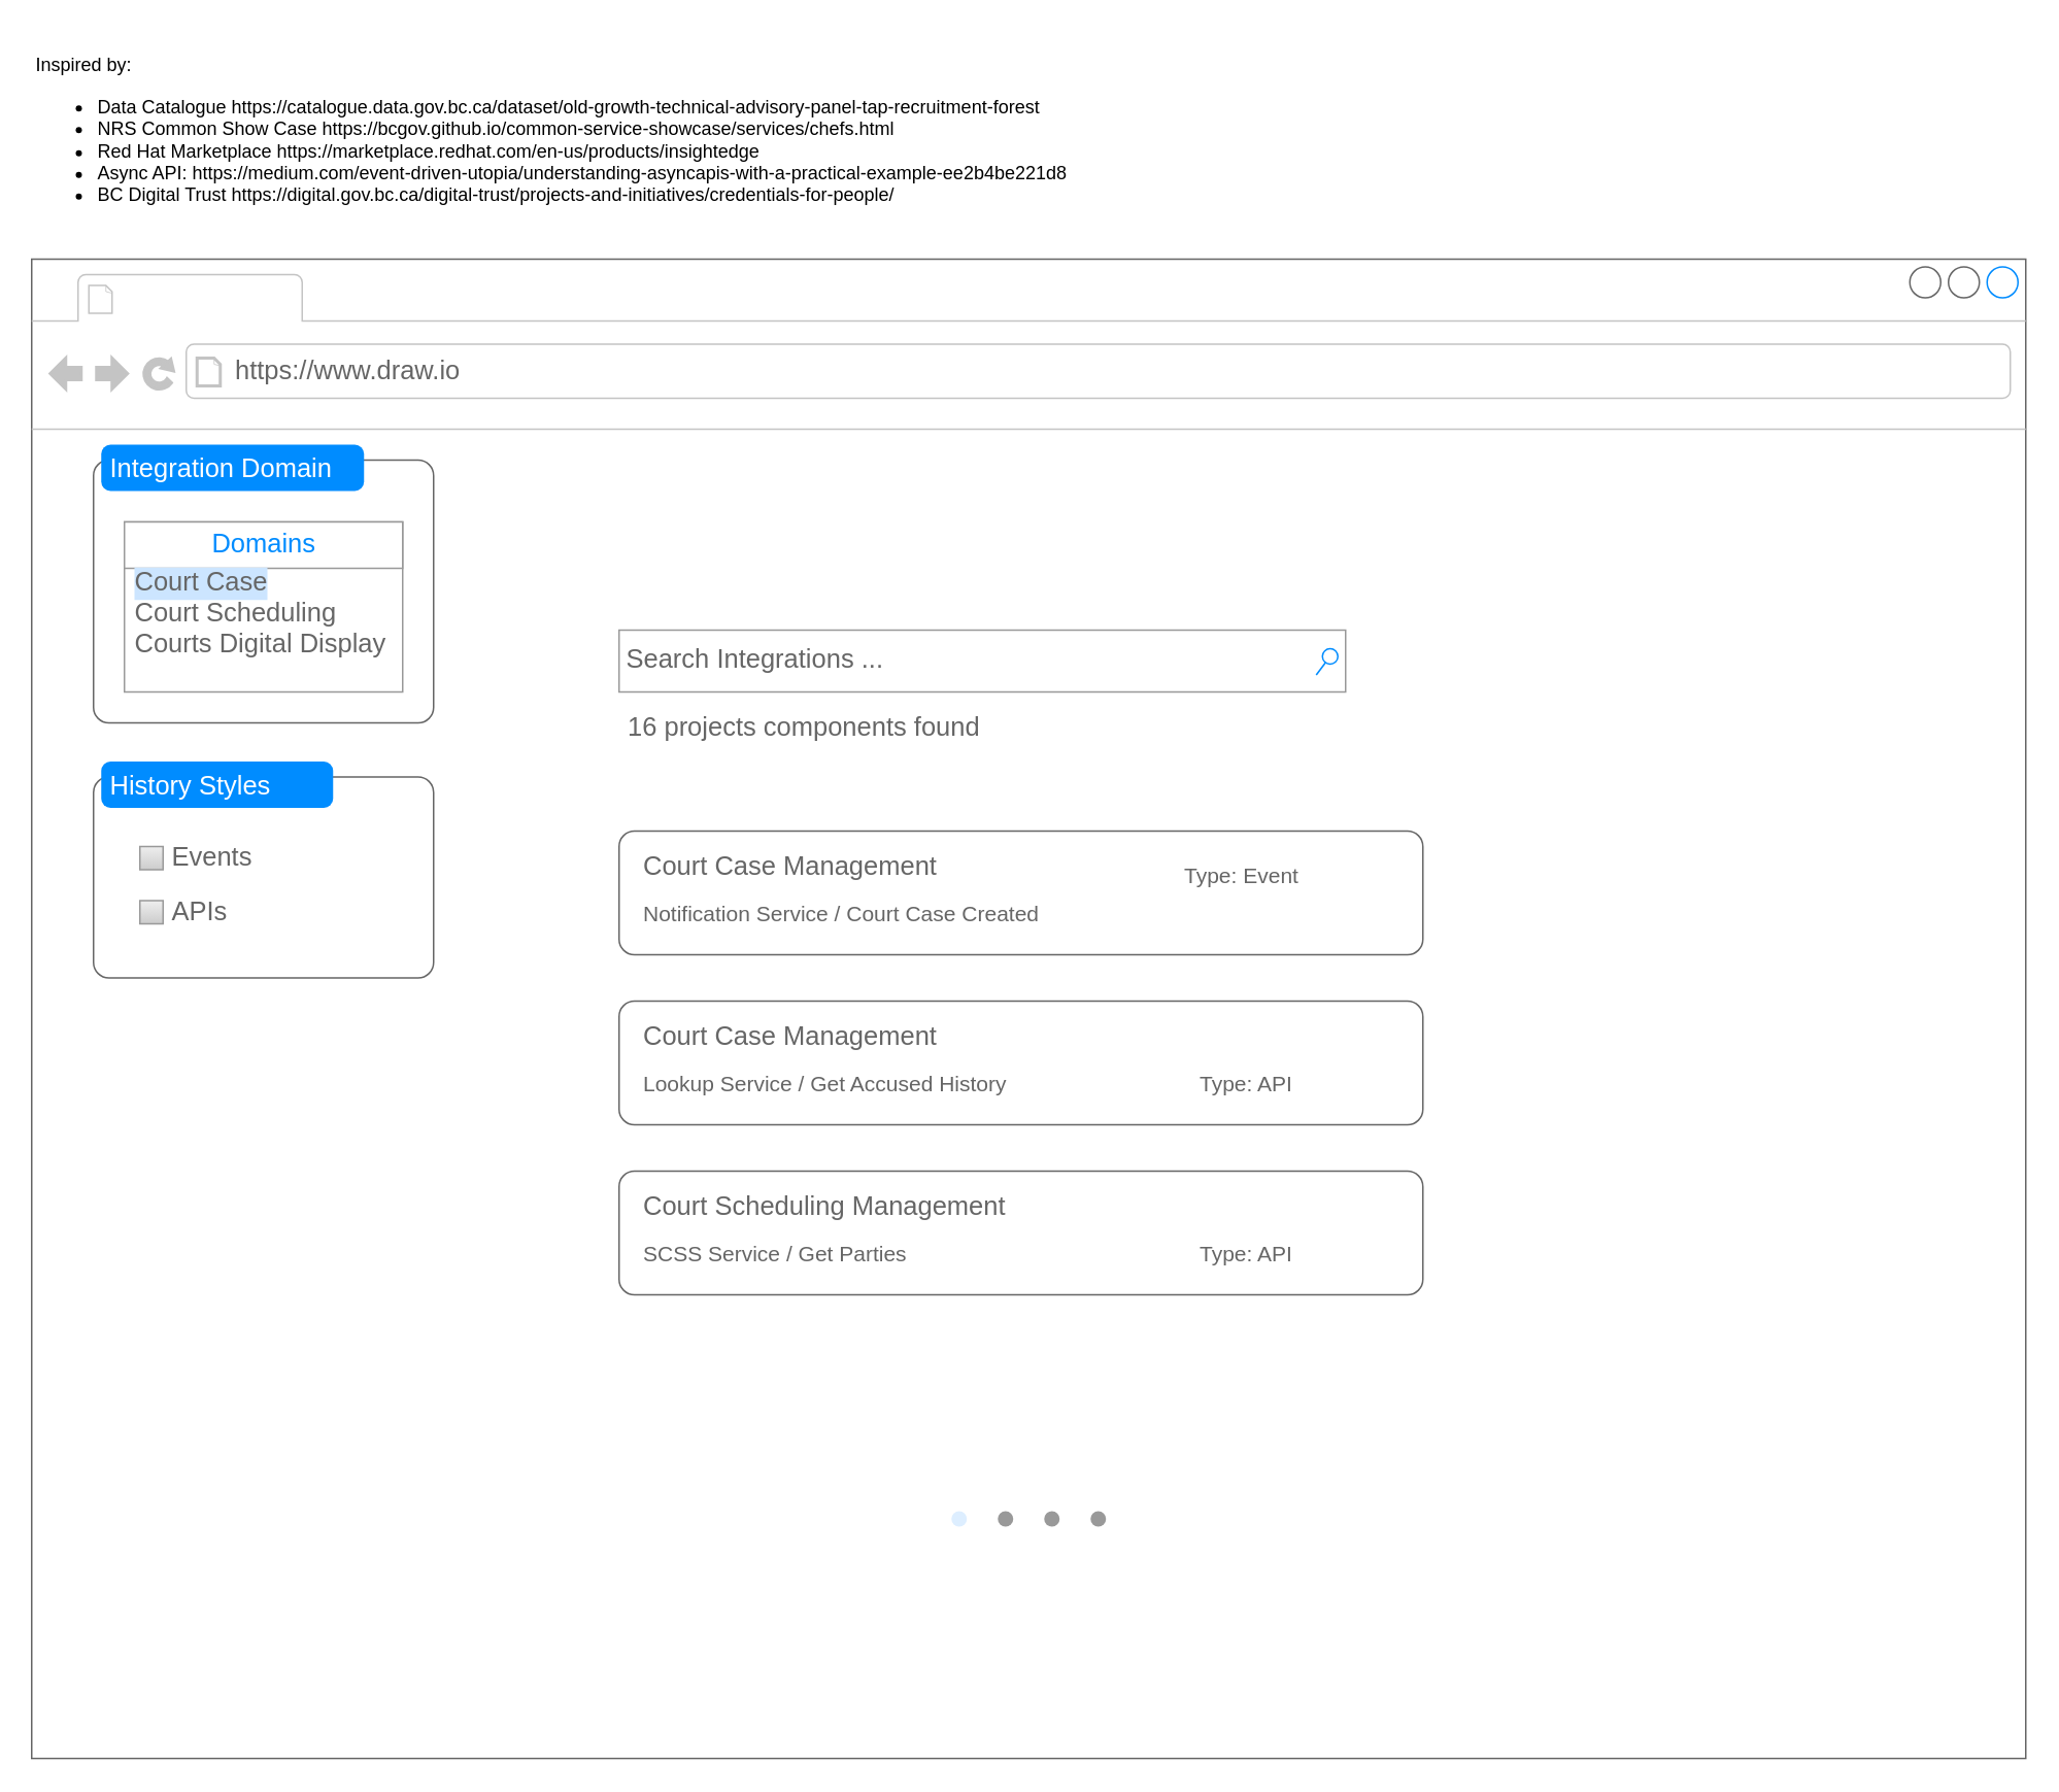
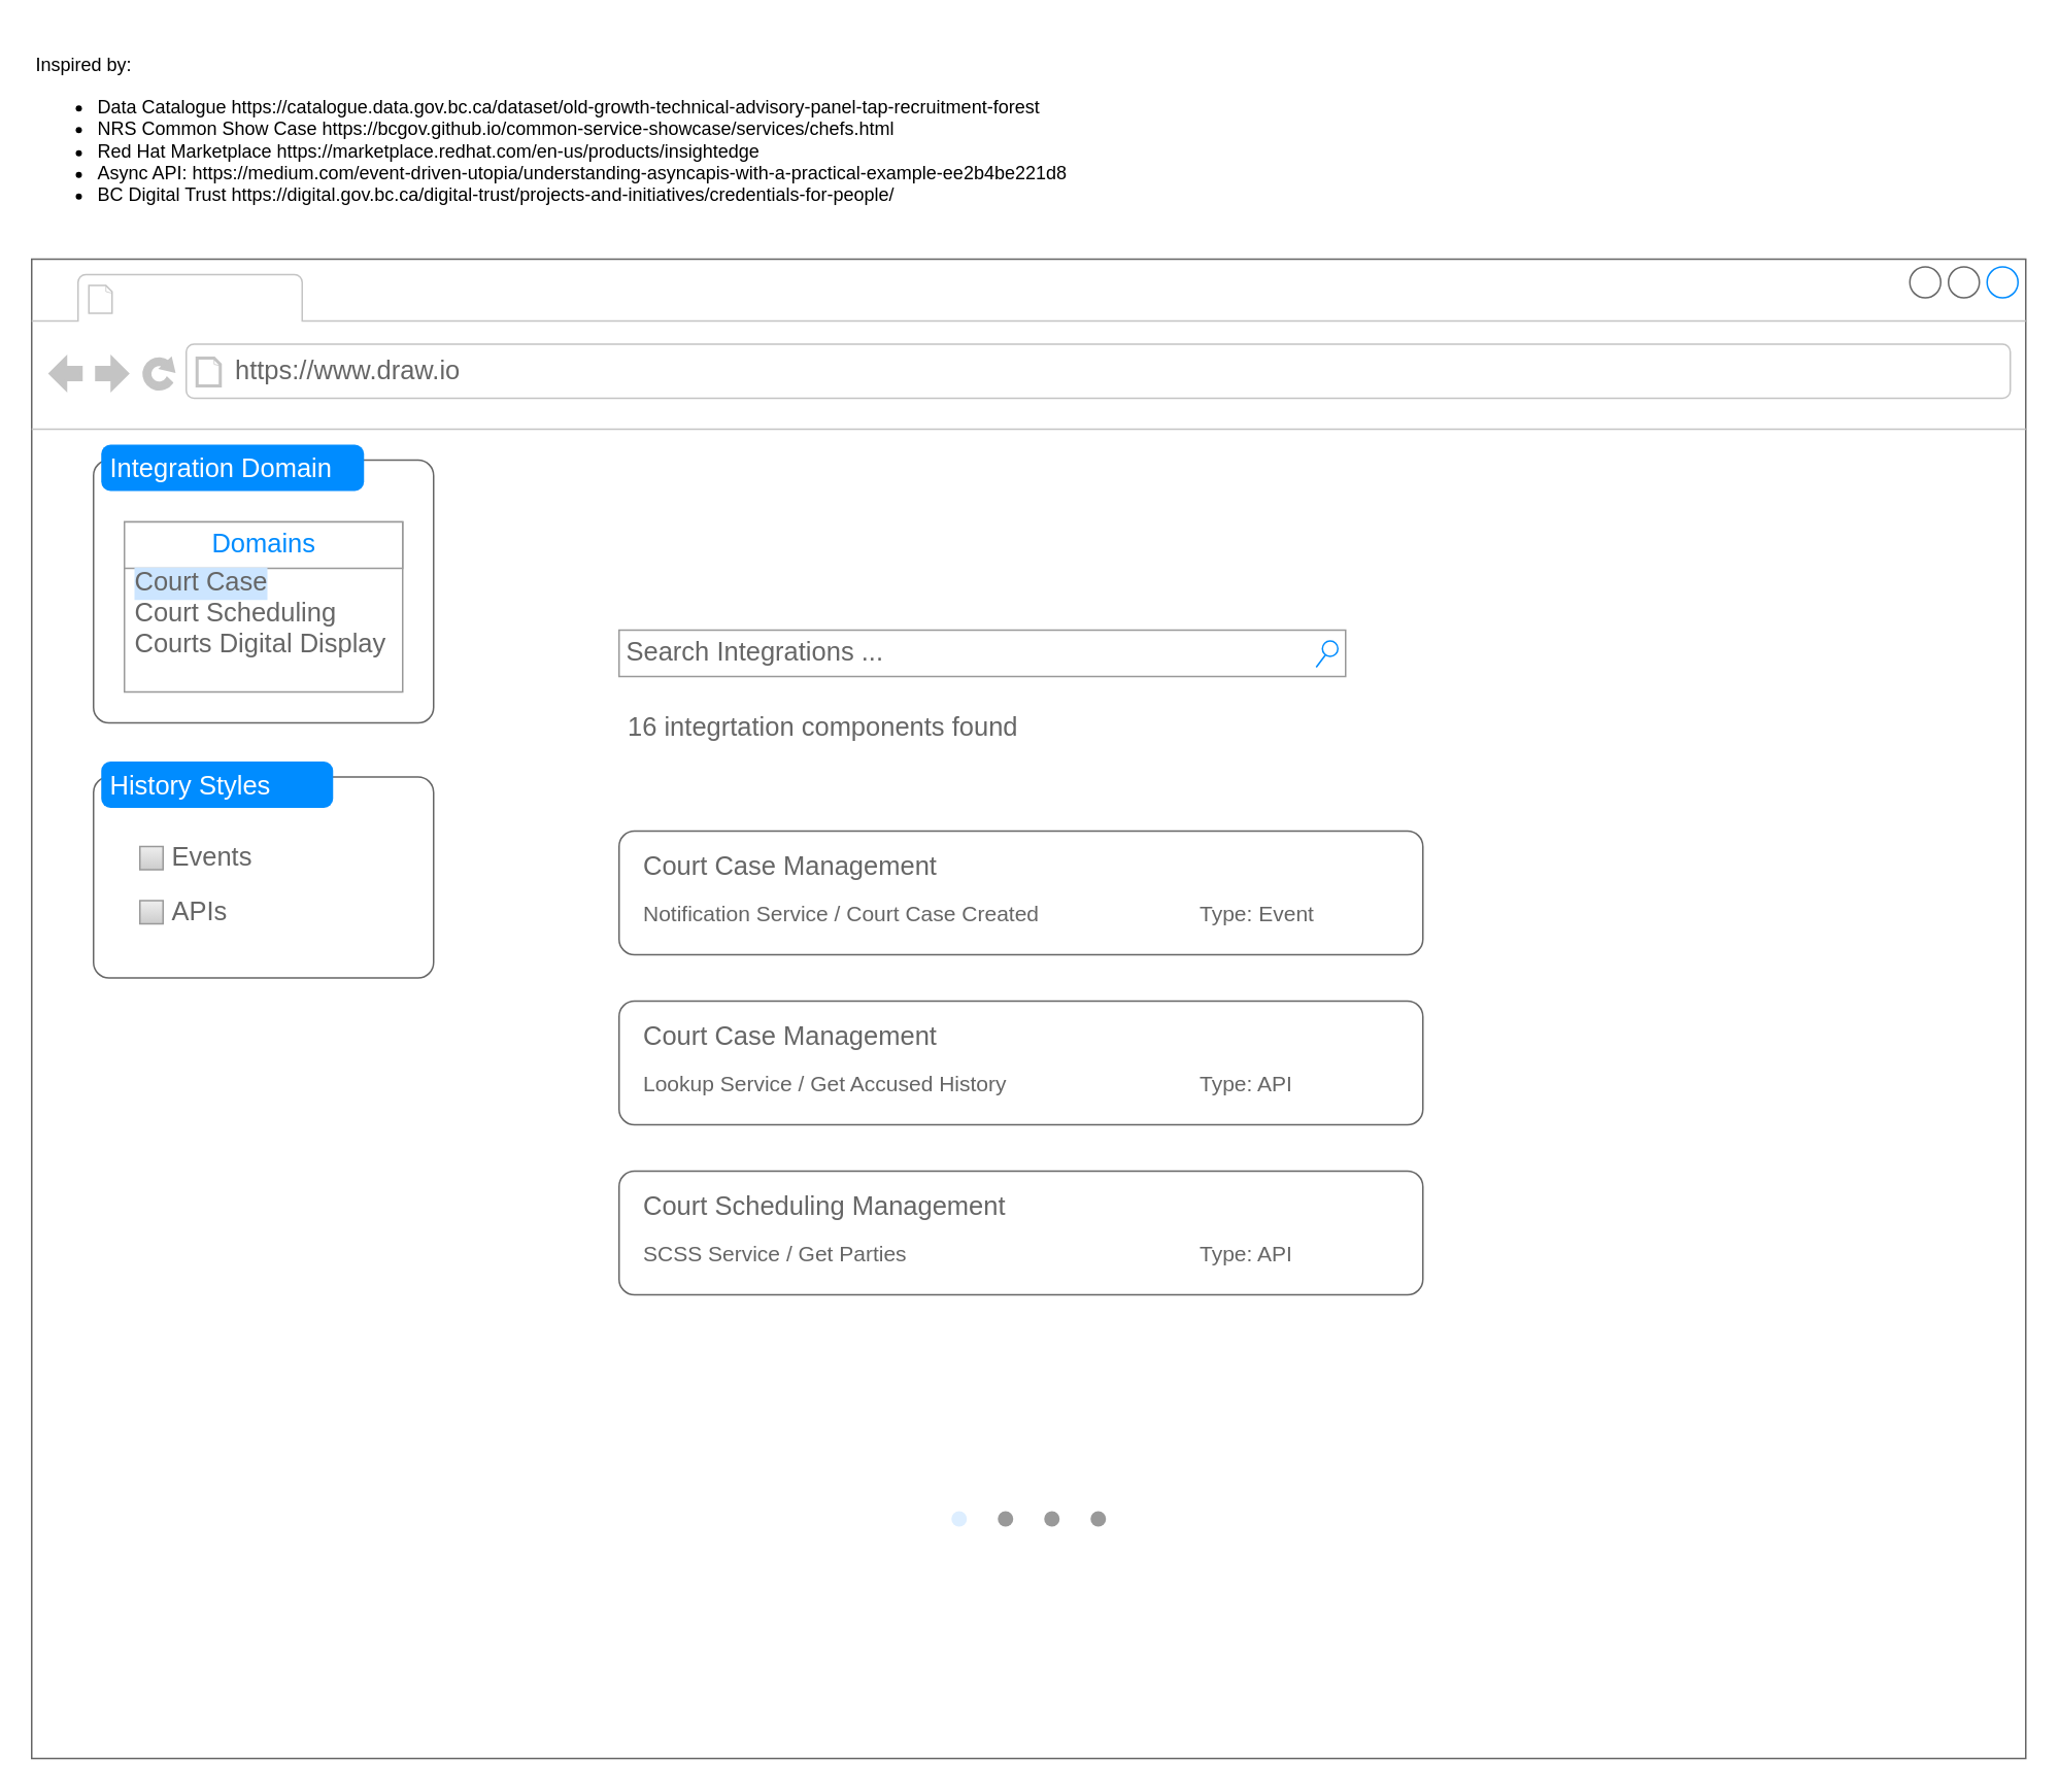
  <mxCell id="0" />
  <mxCell id="1" parent="0" />
  <mxCell id="2" value="" style="strokeWidth=1;shadow=0;dashed=0;align=center;html=1;shape=mxgraph.mockup.containers.browserWindow;rSize=0;strokeColor=#666666;strokeColor2=#008cff;strokeColor3=#c4c4c4;mainText=,;recursiveResize=0;" parent="1" vertex="1"><mxGeometry x="20" y="167" width="1290" height="970" as="geometry" /></mxCell>
  <mxCell id="3" value="https://www.draw.io" style="strokeWidth=1;shadow=0;dashed=0;align=center;html=1;shape=mxgraph.mockup.containers.anchor;rSize=0;fontSize=17;fontColor=#666666;align=left;" parent="2" vertex="1"><mxGeometry x="130" y="60" width="250" height="26" as="geometry" /></mxCell>
  <mxCell id="4" value="" style="shape=mxgraph.mockup.containers.marginRect;rectMarginTop=10;strokeColor=#666666;strokeWidth=1;dashed=0;rounded=1;arcSize=5;recursiveResize=0;" parent="2" vertex="1"><mxGeometry x="40" y="325" width="220" height="140" as="geometry" /></mxCell>
  <mxCell id="5" value="History Styles" style="shape=rect;strokeColor=none;fillColor=#008cff;strokeWidth=1;dashed=0;rounded=1;arcSize=20;fontColor=#ffffff;fontSize=17;spacing=2;spacingTop=-2;align=left;autosize=1;spacingLeft=4;resizeWidth=0;resizeHeight=0;perimeter=none;" parent="4" vertex="1"><mxGeometry x="5" width="150" height="30" as="geometry" /></mxCell>
  <mxCell id="6" value="Events" style="strokeWidth=1;shadow=0;dashed=0;align=center;html=1;shape=mxgraph.mockup.forms.rrect;rSize=0;fillColor=#eeeeee;strokeColor=#999999;gradientColor=#cccccc;align=left;spacingLeft=4;fontSize=17;fontColor=#666666;labelPosition=right;" parent="4" vertex="1"><mxGeometry x="30" y="55" width="15" height="15" as="geometry" /></mxCell>
  <mxCell id="7" value="APIs" style="strokeWidth=1;shadow=0;dashed=0;align=center;html=1;shape=mxgraph.mockup.forms.rrect;rSize=0;fillColor=#eeeeee;strokeColor=#999999;gradientColor=#cccccc;align=left;spacingLeft=4;fontSize=17;fontColor=#666666;labelPosition=right;" parent="4" vertex="1"><mxGeometry x="30" y="90" width="15" height="15" as="geometry" /></mxCell>
  <mxCell id="8" value="" style="shape=mxgraph.mockup.containers.marginRect;rectMarginTop=10;strokeColor=#666666;strokeWidth=1;dashed=0;rounded=1;arcSize=5;recursiveResize=0;" parent="2" vertex="1"><mxGeometry x="40" y="120" width="220" height="180" as="geometry" /></mxCell>
  <mxCell id="9" value="Integration Domain" style="shape=rect;strokeColor=none;fillColor=#008cff;strokeWidth=1;dashed=0;rounded=1;arcSize=20;fontColor=#ffffff;fontSize=17;spacing=2;spacingTop=-2;align=left;autosize=1;spacingLeft=4;resizeWidth=0;resizeHeight=0;perimeter=none;" parent="8" vertex="1"><mxGeometry x="5" width="170" height="30" as="geometry" /></mxCell>
  <mxCell id="10" value="" style="strokeWidth=1;shadow=0;dashed=0;align=center;html=1;shape=mxgraph.mockup.forms.rrect;rSize=0;strokeColor=#999999;fillColor=#ffffff;" parent="8" vertex="1"><mxGeometry x="20" y="50" width="180" height="110" as="geometry" /></mxCell>
  <mxCell id="11" value="Domains" style="strokeWidth=1;shadow=0;dashed=0;align=center;html=1;shape=mxgraph.mockup.forms.rrect;rSize=0;strokeColor=#999999;fontColor=#008cff;fontSize=17;fillColor=#ffffff;resizeWidth=1;" parent="10" vertex="1"><mxGeometry width="180.0" height="30" relative="1" as="geometry" /></mxCell>
  <mxCell id="12" value="Court Case" style="strokeWidth=1;shadow=0;dashed=0;align=center;html=1;shape=mxgraph.mockup.forms.anchor;fontSize=17;fontColor=#666666;align=left;spacingLeft=5;resizeWidth=1;fillColor=#CCE5FF;strokeColor=none;labelBackgroundColor=#CCE5FF;" parent="10" vertex="1"><mxGeometry width="180.0" height="20" relative="1" as="geometry"><mxPoint y="30" as="offset" /></mxGeometry></mxCell>
  <mxCell id="13" value="Court Scheduling" style="strokeWidth=1;shadow=0;dashed=0;align=center;html=1;shape=mxgraph.mockup.forms.anchor;fontSize=17;fontColor=#666666;align=left;spacingLeft=5;resizeWidth=1;" parent="10" vertex="1"><mxGeometry width="180.0" height="20" relative="1" as="geometry"><mxPoint y="50" as="offset" /></mxGeometry></mxCell>
  <mxCell id="14" value="Courts Digital Display" style="strokeWidth=1;shadow=0;dashed=0;align=center;html=1;shape=mxgraph.mockup.forms.rrect;rSize=0;fontSize=17;fontColor=#666666;align=left;spacingLeft=5;fillColor=none;strokeColor=none;resizeWidth=1;" parent="10" vertex="1"><mxGeometry width="180.0" height="20" relative="1" as="geometry"><mxPoint y="70" as="offset" /></mxGeometry></mxCell>
  <mxCell id="15" value="" style="strokeWidth=1;shadow=0;dashed=0;align=center;html=1;shape=mxgraph.mockup.forms.anchor;fontSize=17;fontColor=#666666;align=left;spacingLeft=5;resizeWidth=1;" parent="10" vertex="1"><mxGeometry width="180.0" height="20" relative="1" as="geometry"><mxPoint y="90" as="offset" /></mxGeometry></mxCell>
  <mxCell id="16" value="" style="shape=mxgraph.mockup.containers.marginRect;rectMarginTop=10;strokeColor=#666666;strokeWidth=1;dashed=0;rounded=1;arcSize=5;recursiveResize=0;" vertex="1" parent="2"><mxGeometry x="380" y="360" width="520" height="90" as="geometry" /></mxCell>
- <mxCell id="17" value="16 projects components found" style="strokeWidth=1;shadow=0;dashed=0;align=center;html=1;shape=mxgraph.mockup.text.textBox;fontColor=#666666;align=left;fontSize=17;spacingLeft=4;spacingTop=-3;strokeColor=none;mainText=" vertex="1" parent="2"><mxGeometry x="380" y="290" width="300" height="30" as="geometry" /></mxCell>
+ <mxCell id="17" value="16 integrtation components found" style="strokeWidth=1;shadow=0;dashed=0;align=center;html=1;shape=mxgraph.mockup.text.textBox;fontColor=#666666;align=left;fontSize=17;spacingLeft=4;spacingTop=-3;strokeColor=none;mainText=" vertex="1" parent="2"><mxGeometry x="380" y="290" width="300" height="30" as="geometry" /></mxCell>
  <mxCell id="18" value="Court Case Management" style="strokeWidth=1;shadow=0;dashed=0;align=center;html=1;shape=mxgraph.mockup.text.textBox;fontColor=#666666;align=left;fontSize=17;spacingLeft=4;spacingTop=-3;strokeColor=none;mainText=" vertex="1" parent="2"><mxGeometry x="390" y="380" width="150" height="30" as="geometry" /></mxCell>
  <mxCell id="19" value="&lt;font style=&quot;font-size: 14px&quot;&gt;Notification Service / Court Case Created&lt;/font&gt;" style="strokeWidth=1;shadow=0;dashed=0;align=center;html=1;shape=mxgraph.mockup.text.textBox;fontColor=#666666;align=left;fontSize=17;spacingLeft=4;spacingTop=-3;strokeColor=none;mainText=" vertex="1" parent="2"><mxGeometry x="390" y="410" width="150" height="30" as="geometry" /></mxCell>
- <mxCell id="20" value="&lt;font style=&quot;font-size: 14px&quot;&gt;Type: Event&lt;/font&gt;" style="strokeWidth=1;shadow=0;dashed=0;align=center;html=1;shape=mxgraph.mockup.text.textBox;fontColor=#666666;align=left;fontSize=17;spacingLeft=4;spacingTop=-3;strokeColor=none;mainText=" vertex="1" parent="2"><mxGeometry x="740" y="385" width="90" height="30" as="geometry" /></mxCell>
+ <mxCell id="20" value="&lt;font style=&quot;font-size: 14px&quot;&gt;Type: Event&lt;/font&gt;" style="strokeWidth=1;shadow=0;dashed=0;align=center;html=1;shape=mxgraph.mockup.text.textBox;fontColor=#666666;align=left;fontSize=17;spacingLeft=4;spacingTop=-3;strokeColor=none;mainText=" vertex="1" parent="2"><mxGeometry x="750" y="410" width="90" height="30" as="geometry" /></mxCell>
  <mxCell id="21" value="" style="shape=mxgraph.mockup.containers.marginRect;rectMarginTop=10;strokeColor=#666666;strokeWidth=1;dashed=0;rounded=1;arcSize=5;recursiveResize=0;" vertex="1" parent="2"><mxGeometry x="380" y="470" width="520" height="90" as="geometry" /></mxCell>
  <mxCell id="22" value="Court Case Management" style="strokeWidth=1;shadow=0;dashed=0;align=center;html=1;shape=mxgraph.mockup.text.textBox;fontColor=#666666;align=left;fontSize=17;spacingLeft=4;spacingTop=-3;strokeColor=none;mainText=" vertex="1" parent="2"><mxGeometry x="390" y="490" width="150" height="30" as="geometry" /></mxCell>
  <mxCell id="23" value="&lt;font style=&quot;font-size: 14px&quot;&gt;Lookup Service / Get Accused History&lt;/font&gt;" style="strokeWidth=1;shadow=0;dashed=0;align=center;html=1;shape=mxgraph.mockup.text.textBox;fontColor=#666666;align=left;fontSize=17;spacingLeft=4;spacingTop=-3;strokeColor=none;mainText=" vertex="1" parent="2"><mxGeometry x="390" y="520" width="150" height="30" as="geometry" /></mxCell>
  <mxCell id="24" value="&lt;font style=&quot;font-size: 14px&quot;&gt;Type: API&lt;/font&gt;" style="strokeWidth=1;shadow=0;dashed=0;align=center;html=1;shape=mxgraph.mockup.text.textBox;fontColor=#666666;align=left;fontSize=17;spacingLeft=4;spacingTop=-3;strokeColor=none;mainText=" vertex="1" parent="2"><mxGeometry x="750" y="520" width="90" height="30" as="geometry" /></mxCell>
  <mxCell id="25" value="" style="shape=mxgraph.mockup.containers.marginRect;rectMarginTop=10;strokeColor=#666666;strokeWidth=1;dashed=0;rounded=1;arcSize=5;recursiveResize=0;" vertex="1" parent="2"><mxGeometry x="380" y="580" width="520" height="90" as="geometry" /></mxCell>
  <mxCell id="26" value="Court Scheduling Management" style="strokeWidth=1;shadow=0;dashed=0;align=center;html=1;shape=mxgraph.mockup.text.textBox;fontColor=#666666;align=left;fontSize=17;spacingLeft=4;spacingTop=-3;strokeColor=none;mainText=" vertex="1" parent="2"><mxGeometry x="390" y="600" width="150" height="30" as="geometry" /></mxCell>
  <mxCell id="27" value="&lt;font style=&quot;font-size: 14px&quot;&gt;SCSS Service / Get Parties&lt;/font&gt;" style="strokeWidth=1;shadow=0;dashed=0;align=center;html=1;shape=mxgraph.mockup.text.textBox;fontColor=#666666;align=left;fontSize=17;spacingLeft=4;spacingTop=-3;strokeColor=none;mainText=" vertex="1" parent="2"><mxGeometry x="390" y="630" width="150" height="30" as="geometry" /></mxCell>
  <mxCell id="28" value="&lt;font style=&quot;font-size: 14px&quot;&gt;Type: API&lt;/font&gt;" style="strokeWidth=1;shadow=0;dashed=0;align=center;html=1;shape=mxgraph.mockup.text.textBox;fontColor=#666666;align=left;fontSize=17;spacingLeft=4;spacingTop=-3;strokeColor=none;mainText=" vertex="1" parent="2"><mxGeometry x="750" y="630" width="90" height="30" as="geometry" /></mxCell>
  <mxCell id="29" value="" style="verticalLabelPosition=bottom;shadow=0;dashed=0;align=center;html=1;verticalAlign=top;strokeWidth=1;shape=mxgraph.mockup.navigation.pageControl;fillColor=#999999;strokeColor=#ddeeff;fontSize=14;" vertex="1" parent="2"><mxGeometry x="595" y="800" width="100" height="30" as="geometry" /></mxCell>
  <mxCell id="30" value="Inspired by:&lt;br&gt;&lt;ul&gt;&lt;li&gt;Data Catalogue&amp;nbsp;https://catalogue.data.gov.bc.ca/dataset/old-growth-technical-advisory-panel-tap-recruitment-forest&lt;/li&gt;&lt;li&gt;NRS Common Show Case&amp;nbsp;https://bcgov.github.io/common-service-showcase/services/chefs.html&lt;/li&gt;&lt;li&gt;Red Hat Marketplace&amp;nbsp;https://marketplace.redhat.com/en-us/products/insightedge&lt;/li&gt;&lt;li&gt;Async API: https://medium.com/event-driven-utopia/understanding-asyncapis-with-a-practical-example-ee2b4be221d8&lt;/li&gt;&lt;li&gt;BC Digital Trust&amp;nbsp;https://digital.gov.bc.ca/digital-trust/projects-and-initiatives/credentials-for-people/&lt;/li&gt;&lt;/ul&gt;" style="text;html=1;resizable=0;autosize=1;align=left;verticalAlign=middle;points=[];fillColor=none;strokeColor=none;rounded=0;" parent="1" vertex="1"><mxGeometry x="21" y="20" width="680" height="140" as="geometry" /></mxCell>
- <mxCell id="31" value="Search Integrations ..." style="strokeWidth=1;shadow=0;dashed=0;align=center;html=1;shape=mxgraph.mockup.forms.searchBox;strokeColor=#999999;mainText=;strokeColor2=#008cff;fontColor=#666666;fontSize=17;align=left;spacingLeft=3;" vertex="1" parent="1"><mxGeometry x="400" y="407" width="470" height="40" as="geometry" /></mxCell>
+ <mxCell id="31" value="Search Integrations ..." style="strokeWidth=1;shadow=0;dashed=0;align=center;html=1;shape=mxgraph.mockup.forms.searchBox;strokeColor=#999999;mainText=;strokeColor2=#008cff;fontColor=#666666;fontSize=17;align=left;spacingLeft=3;" vertex="1" parent="1"><mxGeometry x="400" y="407" width="470" height="30" as="geometry" /></mxCell>
